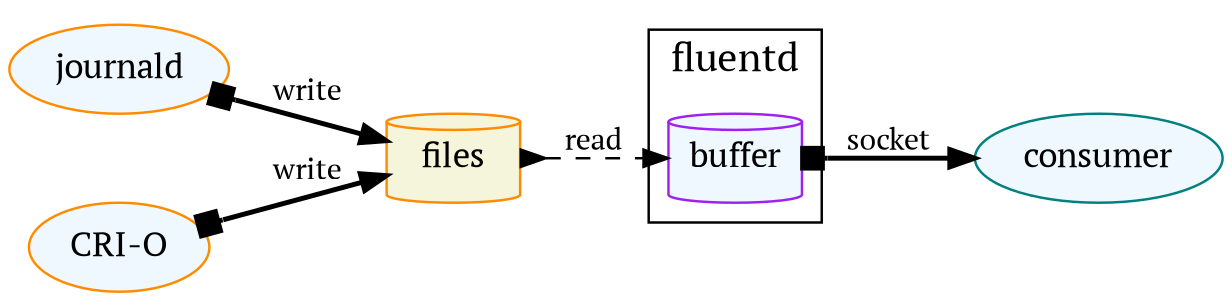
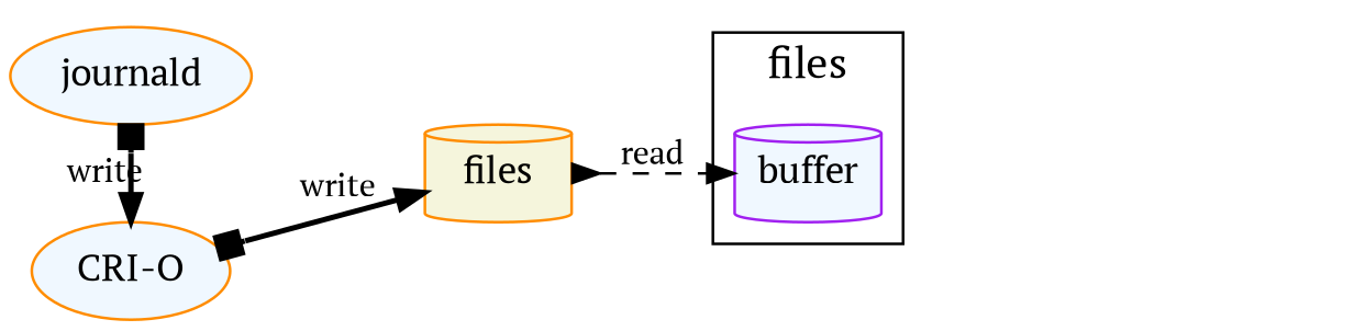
  digraph {
    fontname="PT Serif"
    fontsize=16
    rankdir=LR
    node [color=darkorange fillcolor=aliceblue fontname="PT Serif" fontsize=14 style=filled]
    edge [arrowtail=box dir=both fontname="PT Serif" fontsize=12 style=bold]
    n1 [label="CRI-O"]
    journald
    buffer [color=purple shape=cylinder]
    files [fillcolor=beige shape=cylinder]
-   consumer [color=teal]
    subgraph sub_1 {
      rank=same
      n1
      journald
    }
    subgraph cluster_2 {
-     label=fluentd
+     label=files
      buffer
    }
    n1 -> files [label=write]
-   journald -> files [label=write]
-   buffer -> consumer [label=socket]
+   journald -> n1 [label=write]
    files -> buffer [arrowtail=inv label=read style=dashed]
  }
